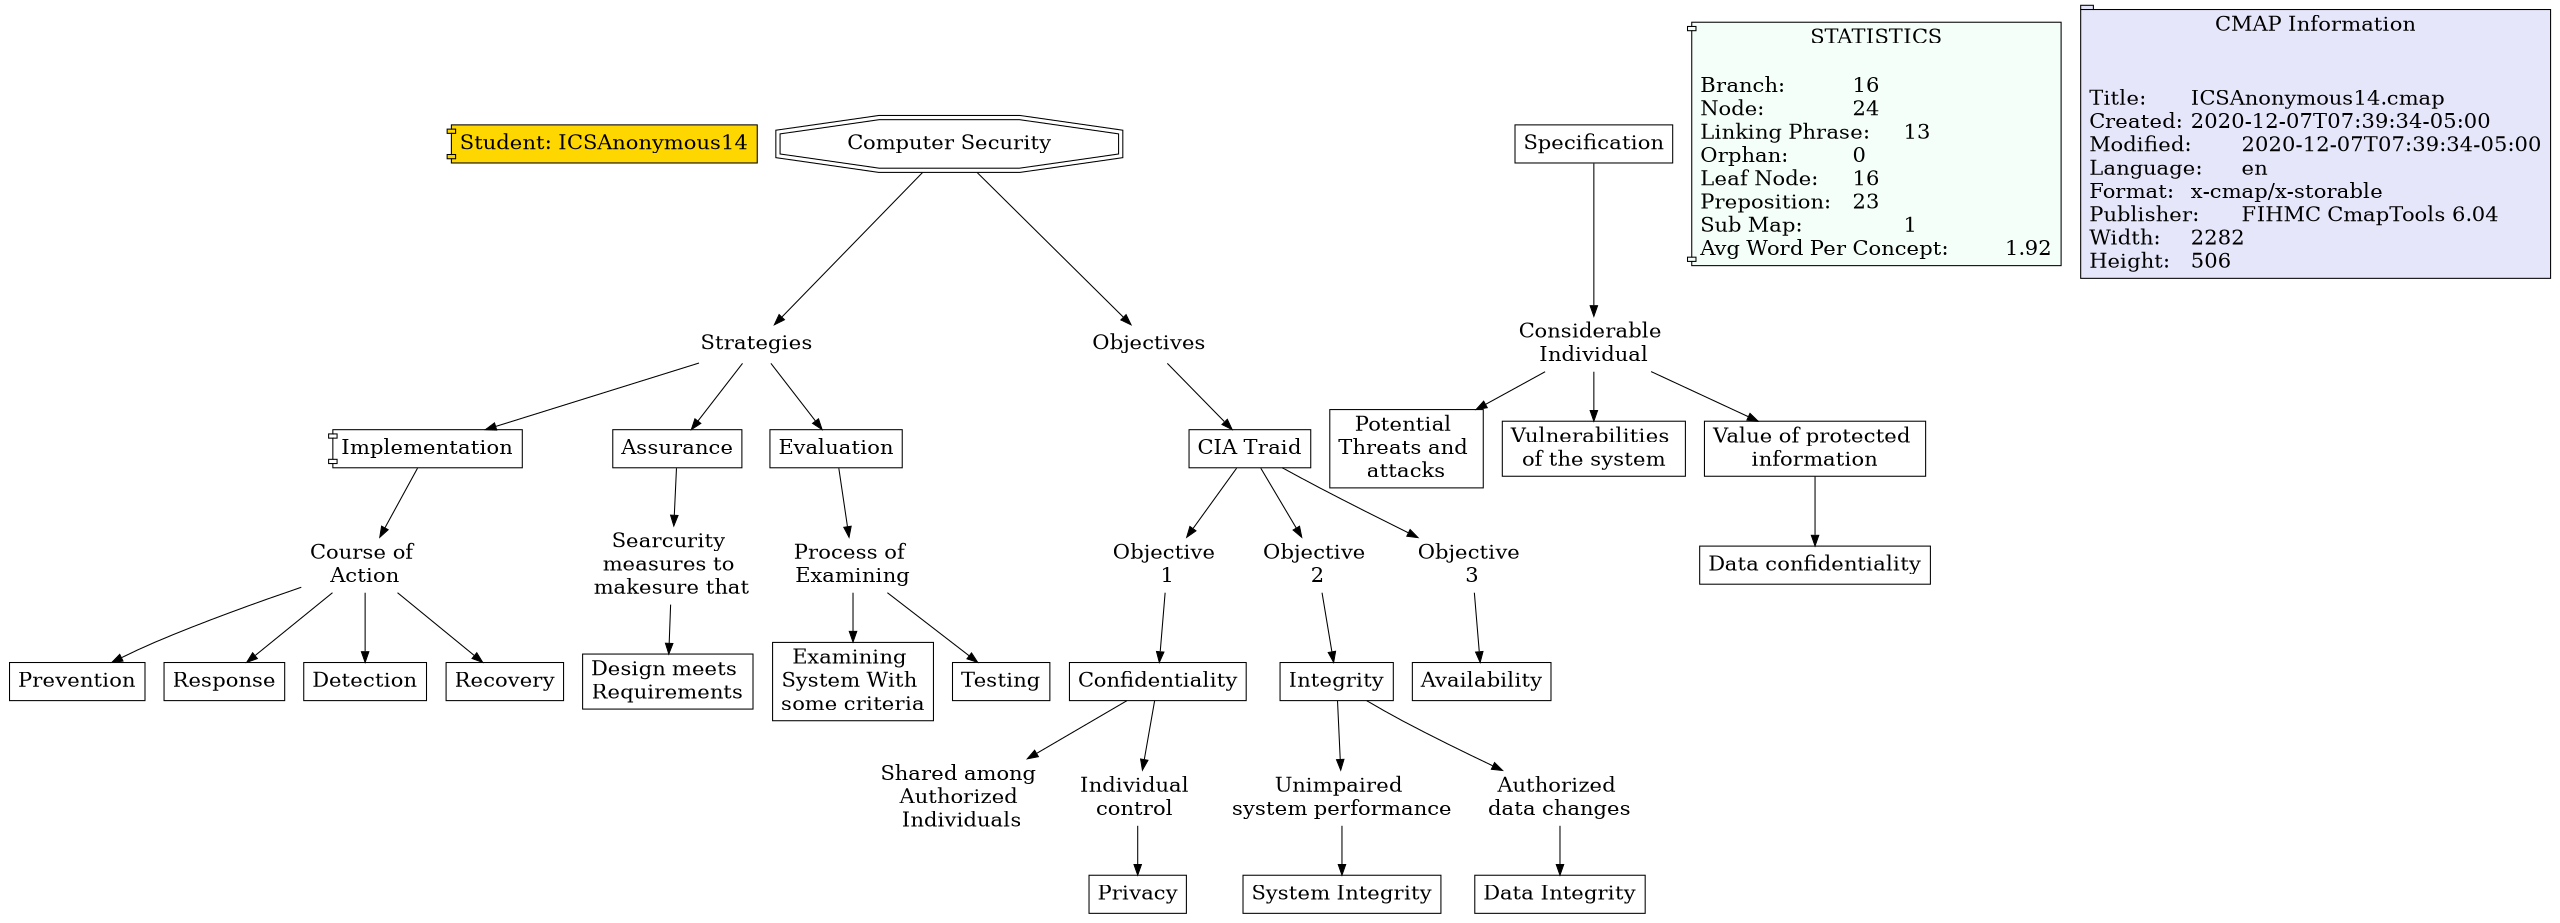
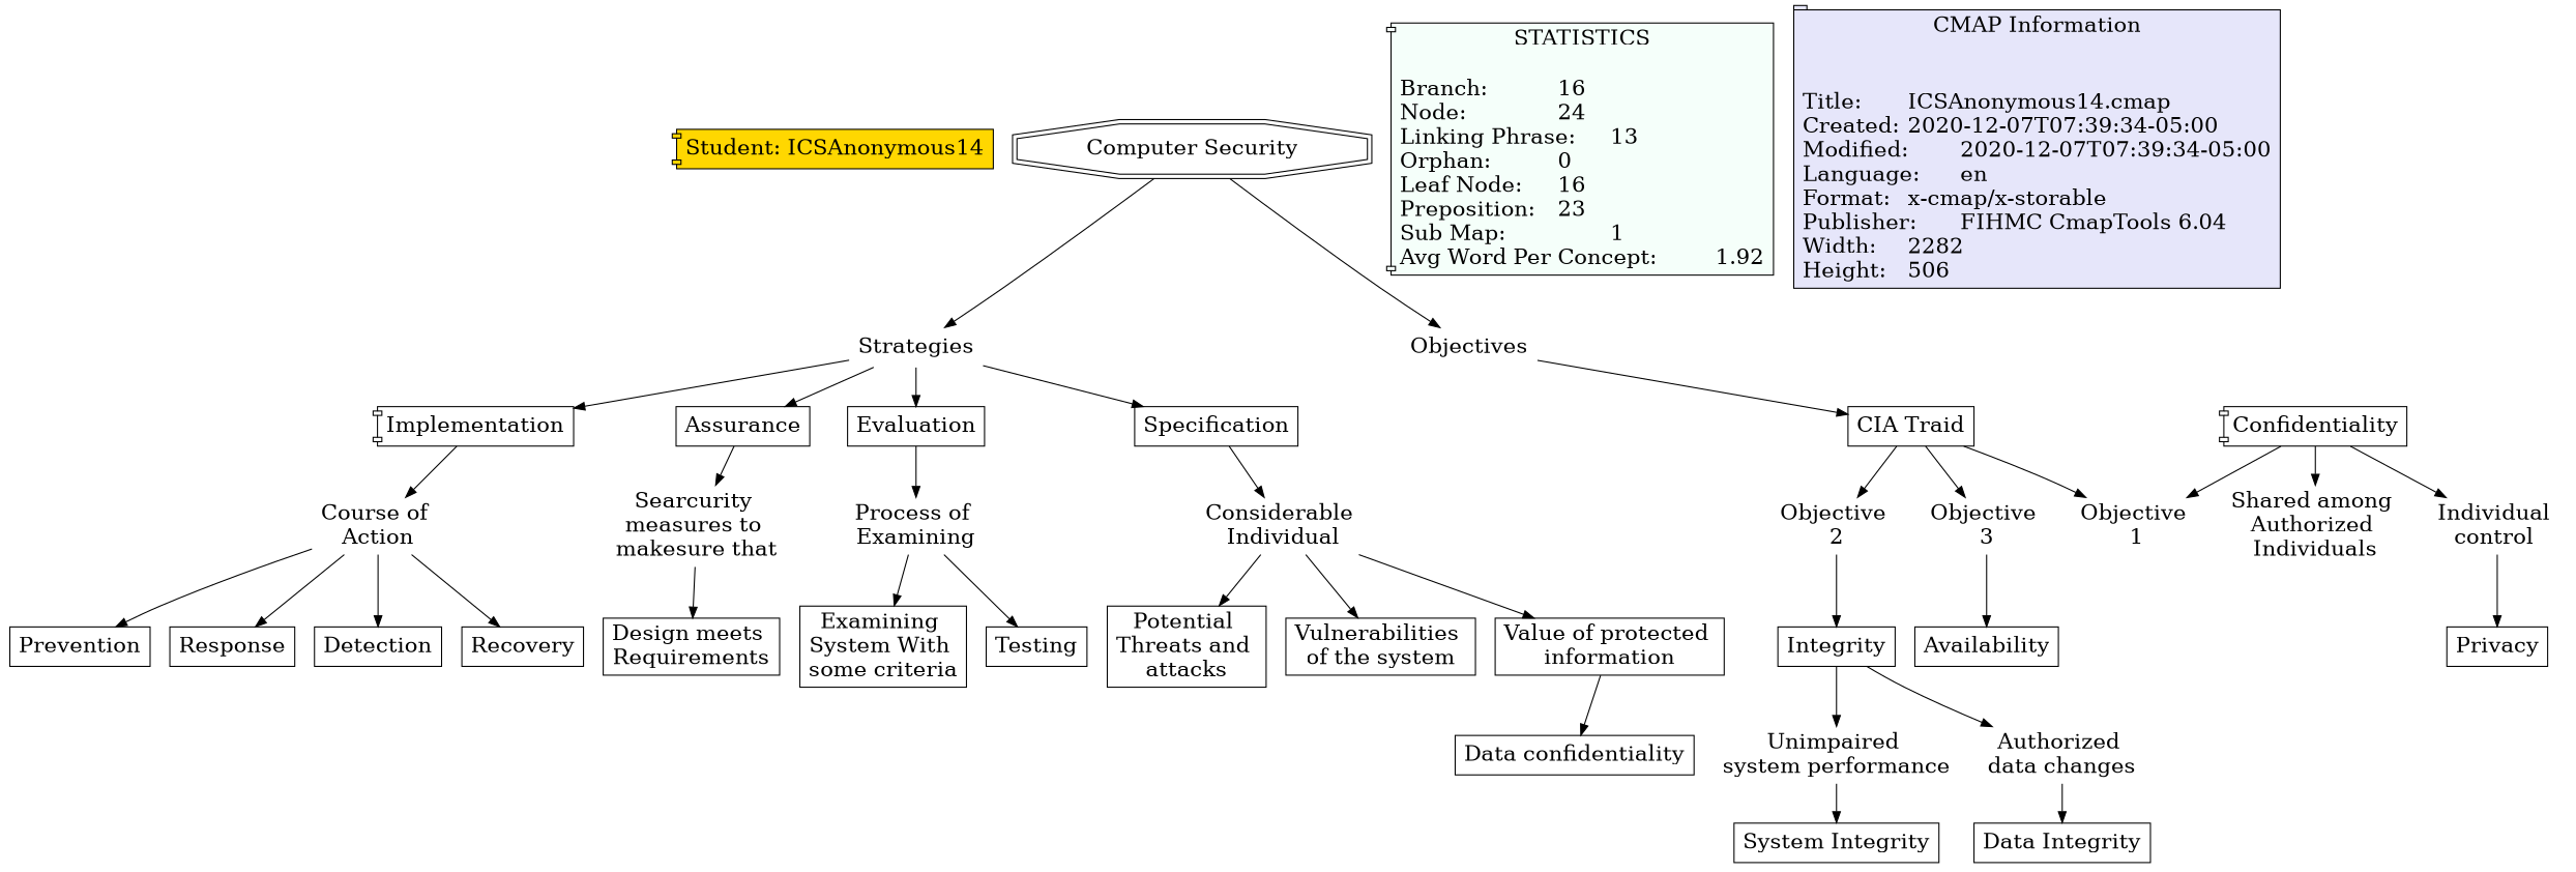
  digraph {
    node [fillcolor=white fontsize=20 shape=rect style=filled]
    edge [constraint=true]
    n1 [fillcolor=gold label="Student: ICSAnonymous14" shape=component]
    n2 [label="Course of \nAction" shape=none fillcolor="" style=""]
    n3 [label=Prevention]
    n4 [label=Response]
    n5 [label=Detection]
    n6 [label=Recovery]
    n7 [label="Considerable \nIndividual" shape=none fillcolor="" style=""]
    n8 [label="Potential \nThreats and \nattacks"]
    n9 [label="Vulnerabilities \nof the system\n"]
    n10 [label="Value of protected \ninformation"]
    n11 [label="Data confidentiality\n"]
    n12 [label="Shared among \nAuthorized \nIndividuals" shape=none fillcolor="" style=""]
    n13 [label=Strategies shape=none fillcolor="" style=""]
    n14 [label=Implementation shape=component]
    n15 [label=Assurance]
    n16 [label=Evaluation]
    n17 [label=Specification]
    n18 [label="Searcurity \nmeasures to \nmakesure that\n" shape=none fillcolor="" style=""]
    n19 [label="Process of \nExamining" shape=none fillcolor="" style=""]
    n20 [label="Design meets \nRequirements"]
-   n21 [label=Confidentiality]
+   n21 [label=Confidentiality shape=component]
    n22 [label="Individual \ncontrol " shape=none fillcolor="" style=""]
    n23 [label=Privacy]
    n24 [label=Objectives shape=none fillcolor="" style=""]
    n25 [label="CIA Traid"]
    n26 [label="Objective \n1" shape=none fillcolor="" style=""]
    n27 [label="Objective \n2" shape=none fillcolor="" style=""]
    n28 [label="Objective \n3" shape=none fillcolor="" style=""]
    n29 [label=Integrity]
    n30 [label=Availability]
    n31 [label="Examining \nSystem With \nsome criteria\n"]
    n32 [label=Testing]
    n33 [label="Unimpaired \nsystem performance\n" shape=none fillcolor="" style=""]
    n34 [label="System Integrity\n"]
    n35 [label="Computer Security\n" shape=doubleoctagon]
    n36 [label="Authorized \ndata changes\n" shape=none fillcolor="" style=""]
    n37 [label="Data Integrity\n"]
    n38 [Gsplines=true fillcolor="#F5FFFA" label="STATISTICS\n\lBranch:		16\lNode:		24\lLinking Phrase:	13\lOrphan:		0\lLeaf Node:	16\lPreposition:	23\lSub Map:		1\lAvg Word Per Concept:	1.92\l" shape=component]
    n39 [Gsplines=true fillcolor="#E6E6FA" label="CMAP Information\n\n\lTitle:	ICSAnonymous14.cmap\lCreated:	2020-12-07T07:39:34-05:00\lModified:	2020-12-07T07:39:34-05:00\lLanguage:	en\lFormat:	x-cmap/x-storable\lPublisher:	FIHMC CmapTools 6.04\lWidth:	2282\lHeight:	506\l" shape=tab]
    n2 -> n3
    n2 -> n4
    n2 -> n5
    n2 -> n6
    n7 -> n8
    n7 -> n9
    n7 -> n10
    n10 -> n11
    n13 -> n14
    n13 -> n15
    n13 -> n16
+   n13 -> n17
    n14 -> n2
    n15 -> n18
    n16 -> n19
    n17 -> n7
    n18 -> n20
    n19 -> n31
    n19 -> n32
    n21 -> n12
    n21 -> n22
    n22 -> n23
    n24 -> n25
    n25 -> n26
    n25 -> n27
    n25 -> n28
-   n26 -> n21
+   n21 -> n26
    n27 -> n29
    n28 -> n30
    n29 -> n33
    n29 -> n36
    n33 -> n34
    n35 -> n13
    n35 -> n24
    n36 -> n37
  }
